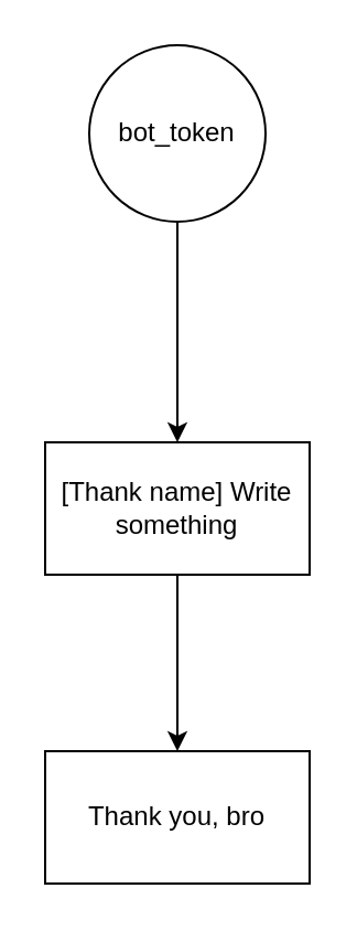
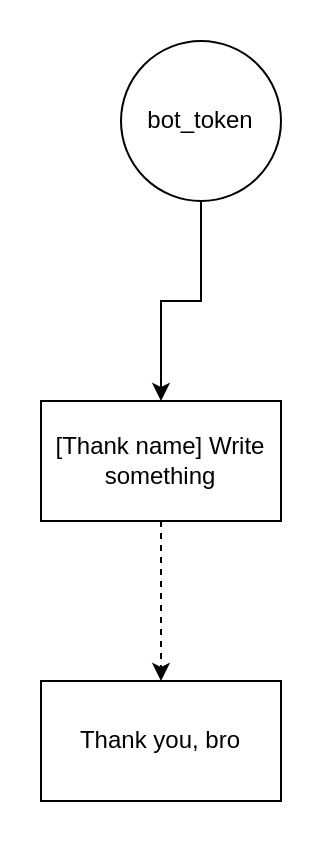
  <mxCell id="0" />
  <mxCell id="1" parent="0" />
  <mxCell id="2" value="" style="edgeStyle=orthogonalEdgeStyle;rounded=0;orthogonalLoop=1;jettySize=auto;html=1;exitX=0.5;exitY=1;exitDx=0;exitDy=0;" parent="1" source="6" target="4" edge="1"><mxGeometry relative="1" as="geometry"><mxPoint x="80" y="110" as="sourcePoint" /></mxGeometry></mxCell>
- <mxCell id="3" value="" style="edgeStyle=orthogonalEdgeStyle;rounded=0;orthogonalLoop=1;jettySize=auto;html=1;" parent="1" source="4" target="5" edge="1"><mxGeometry relative="1" as="geometry" /></mxCell>
+ <mxCell id="3" value="" style="edgeStyle=orthogonalEdgeStyle;rounded=0;orthogonalLoop=1;jettySize=auto;html=1;dashed=1;" parent="1" source="4" target="5" edge="1"><mxGeometry relative="1" as="geometry" /></mxCell>
  <mxCell id="4" value="[Thank name] Write something" style="whiteSpace=wrap;html=1;" parent="1" vertex="1"><mxGeometry x="20" y="200" width="120" height="60" as="geometry" /></mxCell>
  <mxCell id="5" value="Thank you, bro" style="whiteSpace=wrap;html=1;" parent="1" vertex="1"><mxGeometry x="20" y="340" width="120" height="60" as="geometry" /></mxCell>
- <mxCell id="6" value="bot_token" style="ellipse;whiteSpace=wrap;html=1;aspect=fixed;" parent="1" vertex="1"><mxGeometry x="40" y="20" width="80" height="80" as="geometry" /></mxCell>
+ <mxCell id="6" value="bot_token" style="ellipse;whiteSpace=wrap;html=1;aspect=fixed;" parent="1" vertex="1"><mxGeometry x="60" y="20" width="80" height="80" as="geometry" /></mxCell>
